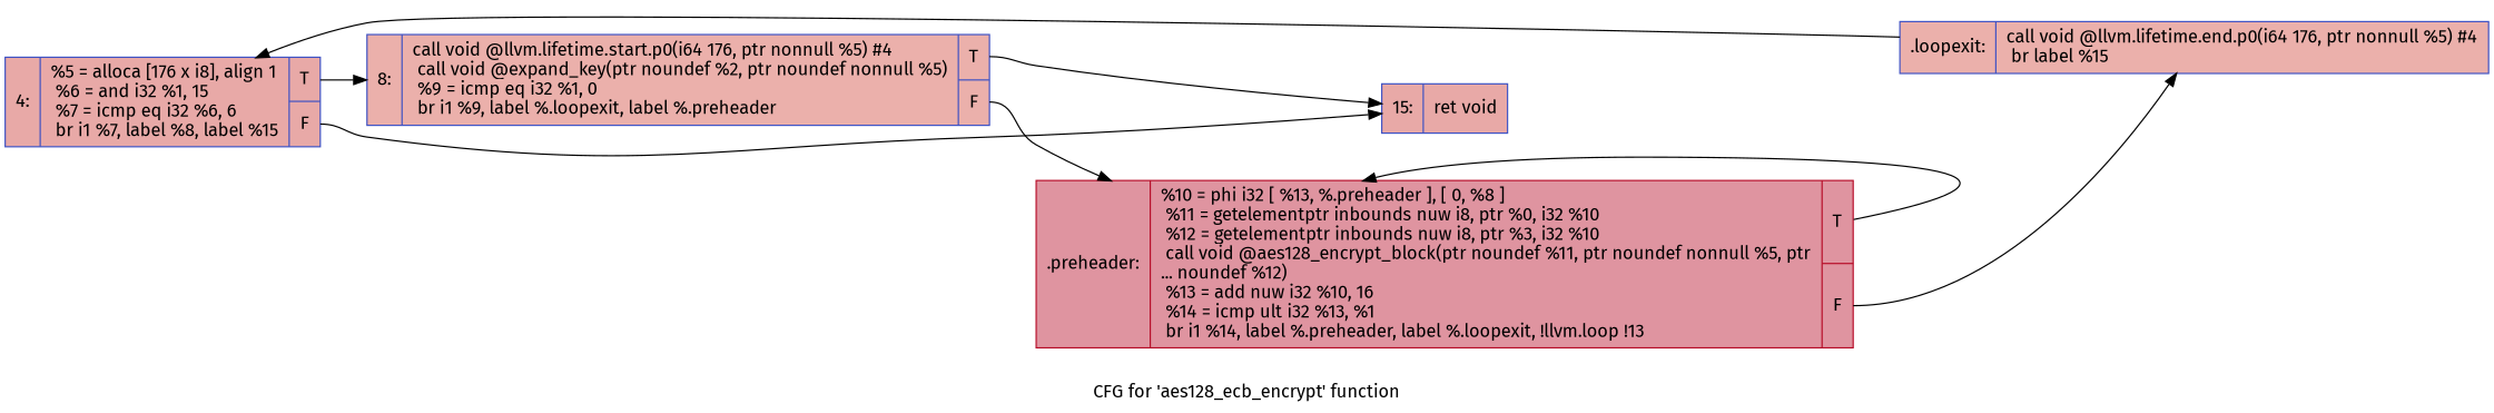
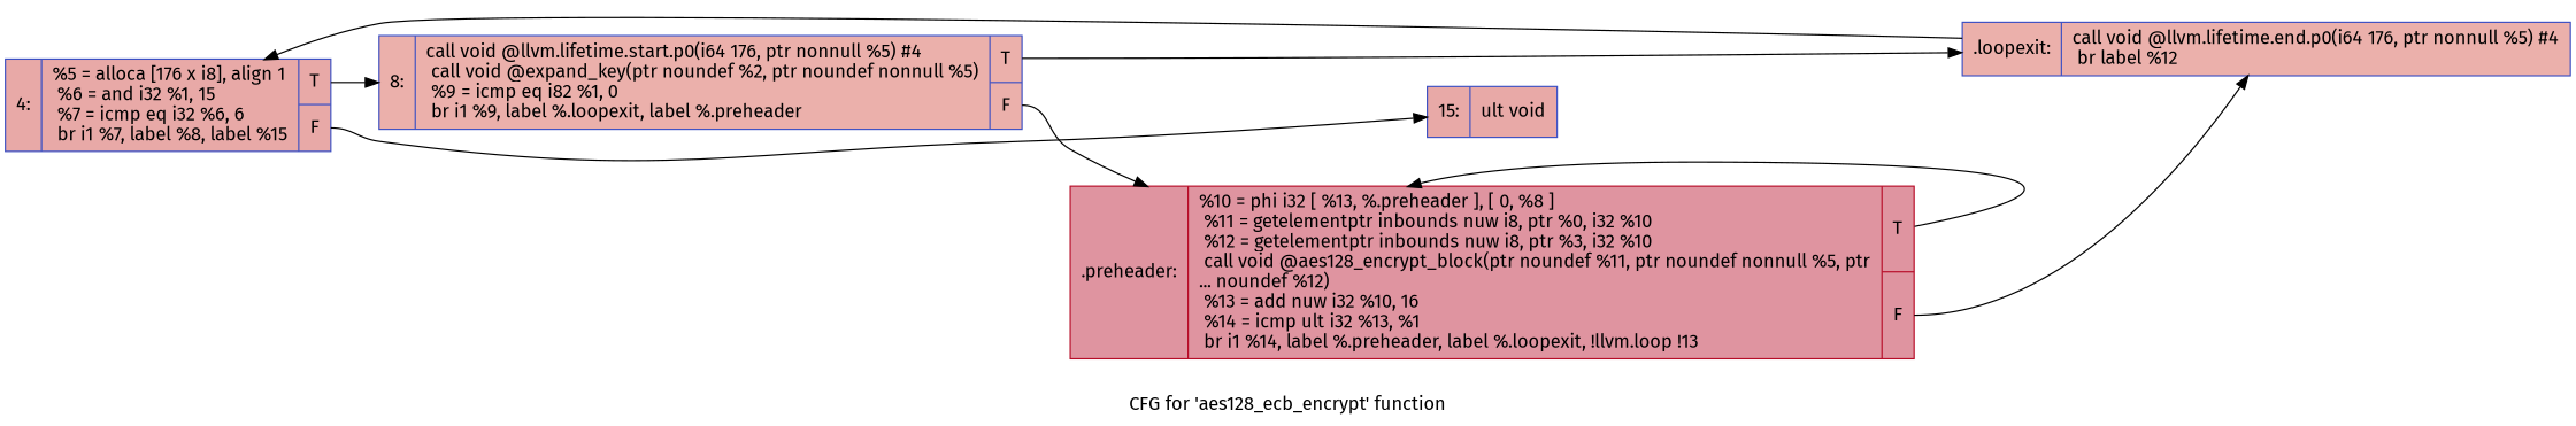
  digraph {
    fontname="Fira Sans"
    label="CFG for 'aes128_ecb_encrypt' function"
    rankdir=LR
    node [color="#3d50c3ff" fillcolor="#ca3b3770" fontname="Fira Sans" shape=record style=filled]
    edge [fontname="Fira Sans" tailport=s0]
    n1 [label="{4:\l|  %5 = alloca [176 x i8], align 1\l  %6 = and i32 %1, 15\l  %7 = icmp eq i32 %6, 6\l  br i1 %7, label %8, label %15\l|{<s0>T|<s1>F}}"]
-   n2 [fillcolor="#d24b4070" label="{8:\l|  call void @llvm.lifetime.start.p0(i64 176, ptr nonnull %5) #4\l  call void @expand_key(ptr noundef %2, ptr noundef nonnull %5)\l  %9 = icmp eq i32 %1, 0\l  br i1 %9, label %.loopexit, label %.preheader\l|{<s0>T|<s1>F}}"]
-   n3 [label="{15:\l|  ret void\l}"]
-   n4 [fillcolor="#d24b4070" label="{.loopexit:\l|  call void @llvm.lifetime.end.p0(i64 176, ptr nonnull %5) #4\l  br label %15\l}"]
+   n2 [fillcolor="#d24b4070" label="{8:\l|  call void @llvm.lifetime.start.p0(i64 176, ptr nonnull %5) #4\l  call void @expand_key(ptr noundef %2, ptr noundef nonnull %5)\l  %9 = icmp eq i82 %1, 0\l  br i1 %9, label %.loopexit, label %.preheader\l|{<s0>T|<s1>F}}"]
+   n3 [label="{15:\l|  ult void\l}"]
+   n4 [fillcolor="#d24b4070" label="{.loopexit:\l|  call void @llvm.lifetime.end.p0(i64 176, ptr nonnull %5) #4\l  br label %12\l}"]
    n5 [color="#b70d28ff" fillcolor="#b70d2870" label="{.preheader:\l|  %10 = phi i32 [ %13, %.preheader ], [ 0, %8 ]\l  %11 = getelementptr inbounds nuw i8, ptr %0, i32 %10\l  %12 = getelementptr inbounds nuw i8, ptr %3, i32 %10\l  call void @aes128_encrypt_block(ptr noundef %11, ptr noundef nonnull %5, ptr\l... noundef %12)\l  %13 = add nuw i32 %10, 16\l  %14 = icmp ult i32 %13, %1\l  br i1 %14, label %.preheader, label %.loopexit, !llvm.loop !13\l|{<s0>T|<s1>F}}"]
    n1 -> n2
    n1 -> n3 [tailport=s1]
-   n2 -> n3
+   n2 -> n4
    n2 -> n5 [tailport=s1]
    n4 -> n1
    n5 -> n4 [tailport=s1]
    n5 -> n5
  }
